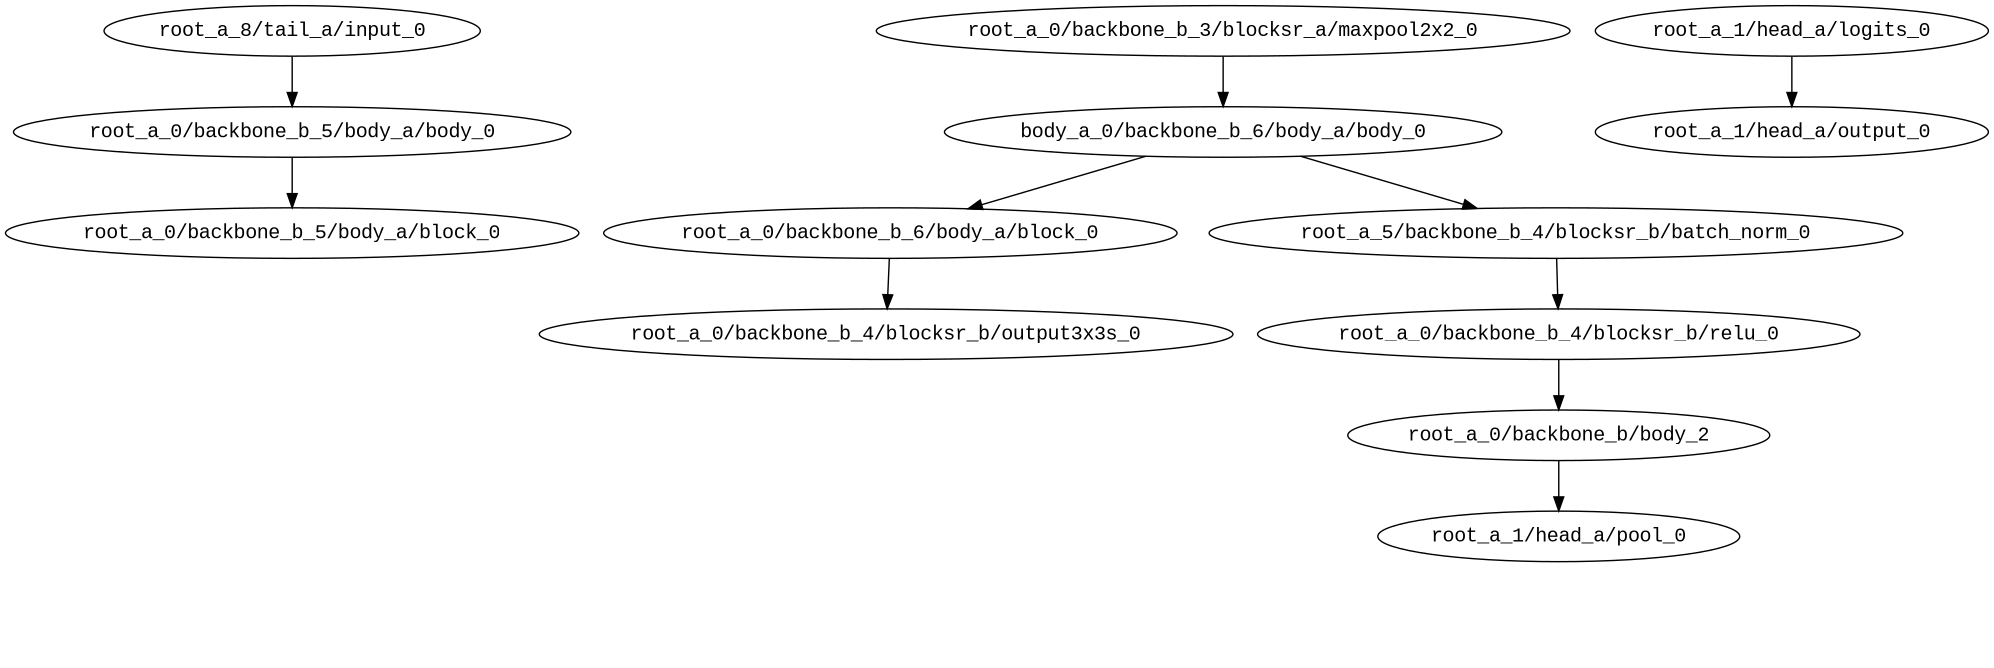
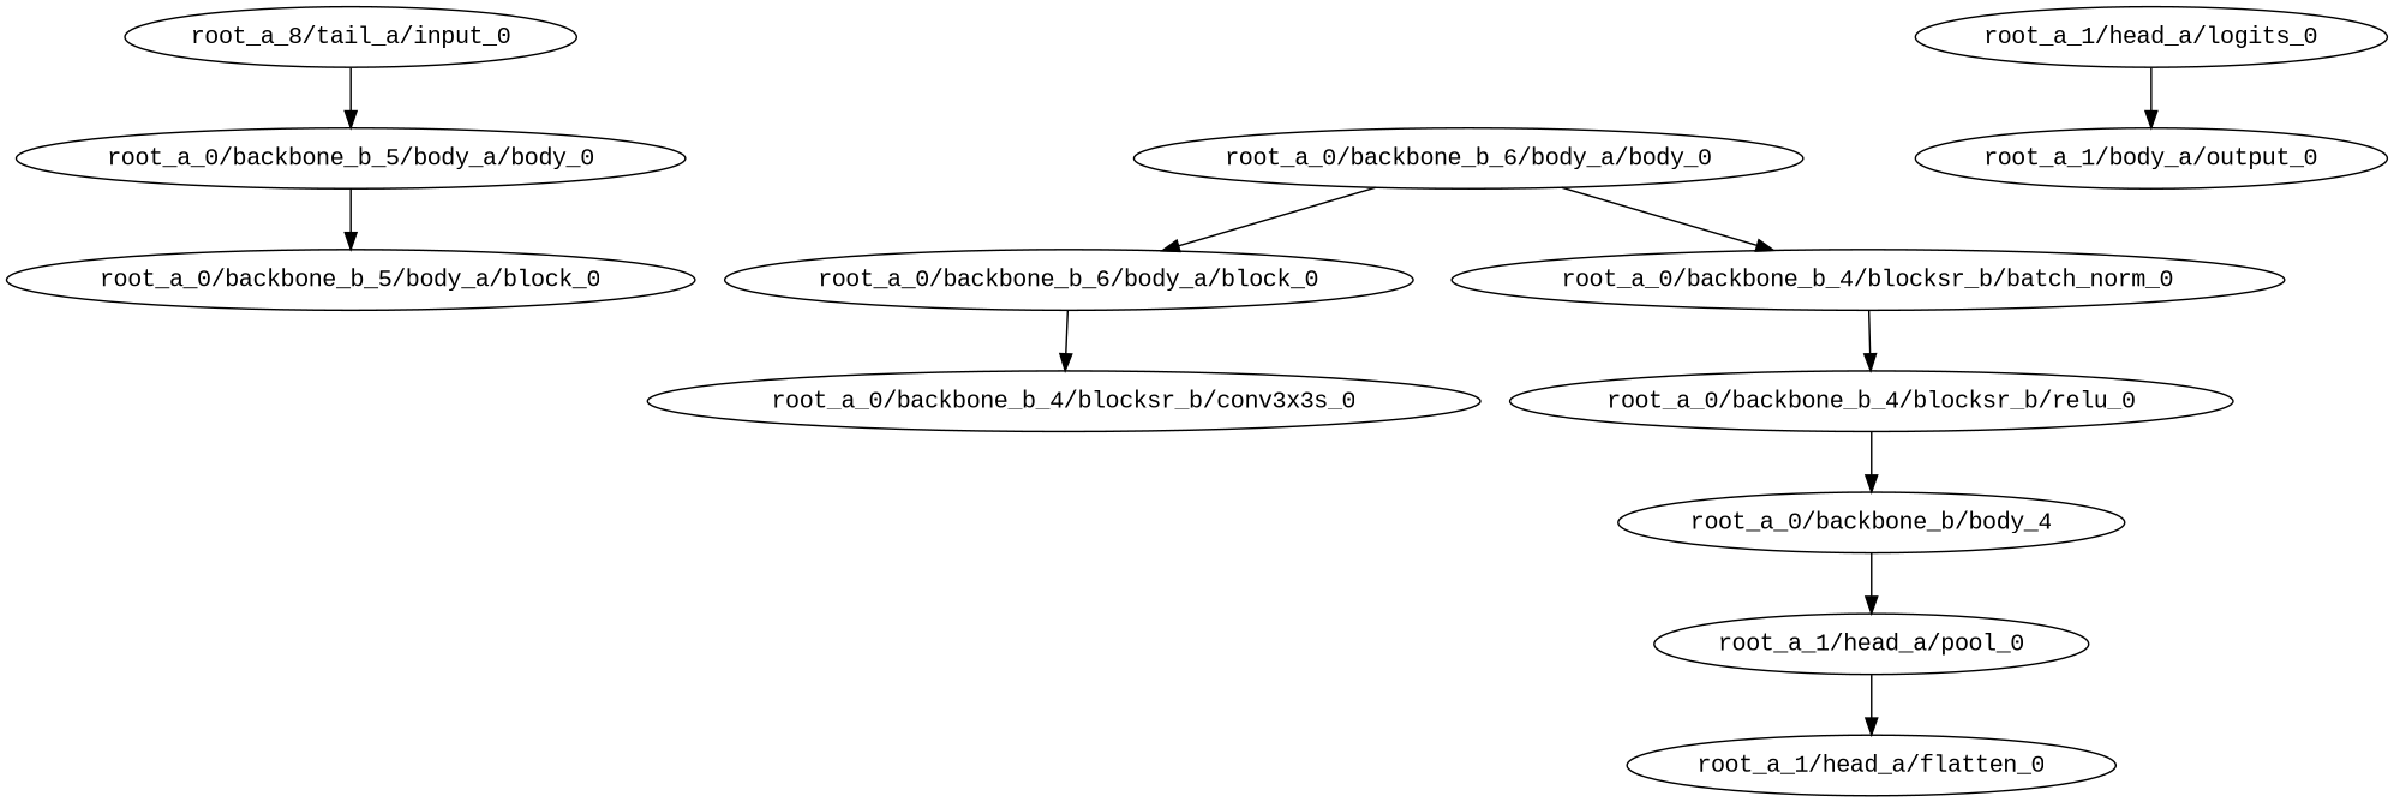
  digraph {
    fontname="Liberation Mono"
    node [fontname="Liberation Mono"]
    edge [fontname="Liberation Mono"]
    n1 [label="root_a_8/tail_a/input_0"]
    "root_a_0/backbone_b_5/body_a/body_0"
    "root_a_0/backbone_b_5/body_a/block_0"
-   "root_a_0/backbone_b_3/blocksr_a/maxpool2x2_0"
-   "root_a_0/backbone_b_6/body_a/body_0" [label="body_a_0/backbone_b_6/body_a/body_0"]
+   "root_a_0/backbone_b_6/body_a/body_0"
    "root_a_0/backbone_b_6/body_a/block_0"
-   "root_a_0/backbone_b_4/blocksr_b/batch_norm_0" [label="root_a_5/backbone_b_4/blocksr_b/batch_norm_0"]
-   "root_a_0/backbone_b_4/blocksr_b/conv3x3s_0" [label="root_a_0/backbone_b_4/blocksr_b/output3x3s_0"]
+   "root_a_0/backbone_b_4/blocksr_b/batch_norm_0"
+   "root_a_0/backbone_b_4/blocksr_b/conv3x3s_0"
    "root_a_0/backbone_b_4/blocksr_b/relu_0"
-   "root_a_0/backbone_b/body_2"
+   "root_a_0/backbone_b/body_2" [label="root_a_0/backbone_b/body_4"]
    "root_a_1/head_a/pool_0"
+   "root_a_1/head_a/flatten_0"
    "root_a_1/head_a/logits_0"
-   "root_a_1/head_a/output_0"
+   "root_a_1/head_a/output_0" [label="root_a_1/body_a/output_0"]
    n1 -> "root_a_0/backbone_b_5/body_a/body_0"
    "root_a_0/backbone_b_5/body_a/body_0" -> "root_a_0/backbone_b_5/body_a/block_0"
-   "root_a_0/backbone_b_3/blocksr_a/maxpool2x2_0" -> "root_a_0/backbone_b_6/body_a/body_0"
    "root_a_0/backbone_b_6/body_a/body_0" -> "root_a_0/backbone_b_6/body_a/block_0"
    "root_a_0/backbone_b_6/body_a/body_0" -> "root_a_0/backbone_b_4/blocksr_b/batch_norm_0"
    "root_a_0/backbone_b_6/body_a/block_0" -> "root_a_0/backbone_b_4/blocksr_b/conv3x3s_0"
    "root_a_0/backbone_b_4/blocksr_b/batch_norm_0" -> "root_a_0/backbone_b_4/blocksr_b/relu_0"
    "root_a_0/backbone_b_4/blocksr_b/relu_0" -> "root_a_0/backbone_b/body_2"
    "root_a_0/backbone_b/body_2" -> "root_a_1/head_a/pool_0"
+   "root_a_1/head_a/pool_0" -> "root_a_1/head_a/flatten_0"
    "root_a_1/head_a/logits_0" -> "root_a_1/head_a/output_0"
  }
